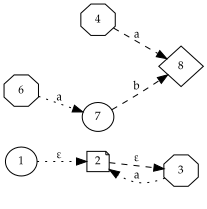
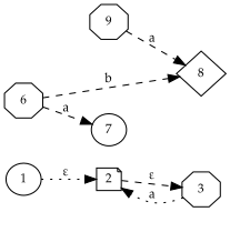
  digraph {
    fontname=Palatino
    fontsize=11
    rankdir=LR
    node [fontname=Palatino fontsize=11 shape=octagon]
    edge [fontname=Palatino fontsize=11 style=dashed]
    0 [height=0.15 shape=point style=invis width=0.15]
    1 [height=0.15 shape=ellipse width=0.15]
    2 [height=0.15 shape=note width=0.15]
    3 [height=0.15 width=0.15]
-   4 [height=0.15 width=0.15]
+   4 [height=0.15 width=0.15 label=9]
    8 [height=0.15 shape=diamond width=0.15]
    6 [height=0.15 width=0.15]
    7 [height=0.15 shape=ellipse width=0.15]
    1 -> 2 [label="&#949;" style=dotted]
    2 -> 3 [label="&#949;"]
    3 -> 2 [label=a style=dotted]
    4 -> 8 [label=a]
-   6 -> 7 [label=a style=dotted]
-   7 -> 8 [label=b]
+   6 -> 7 [label=a]
+   6 -> 8 [label=b]
  }
